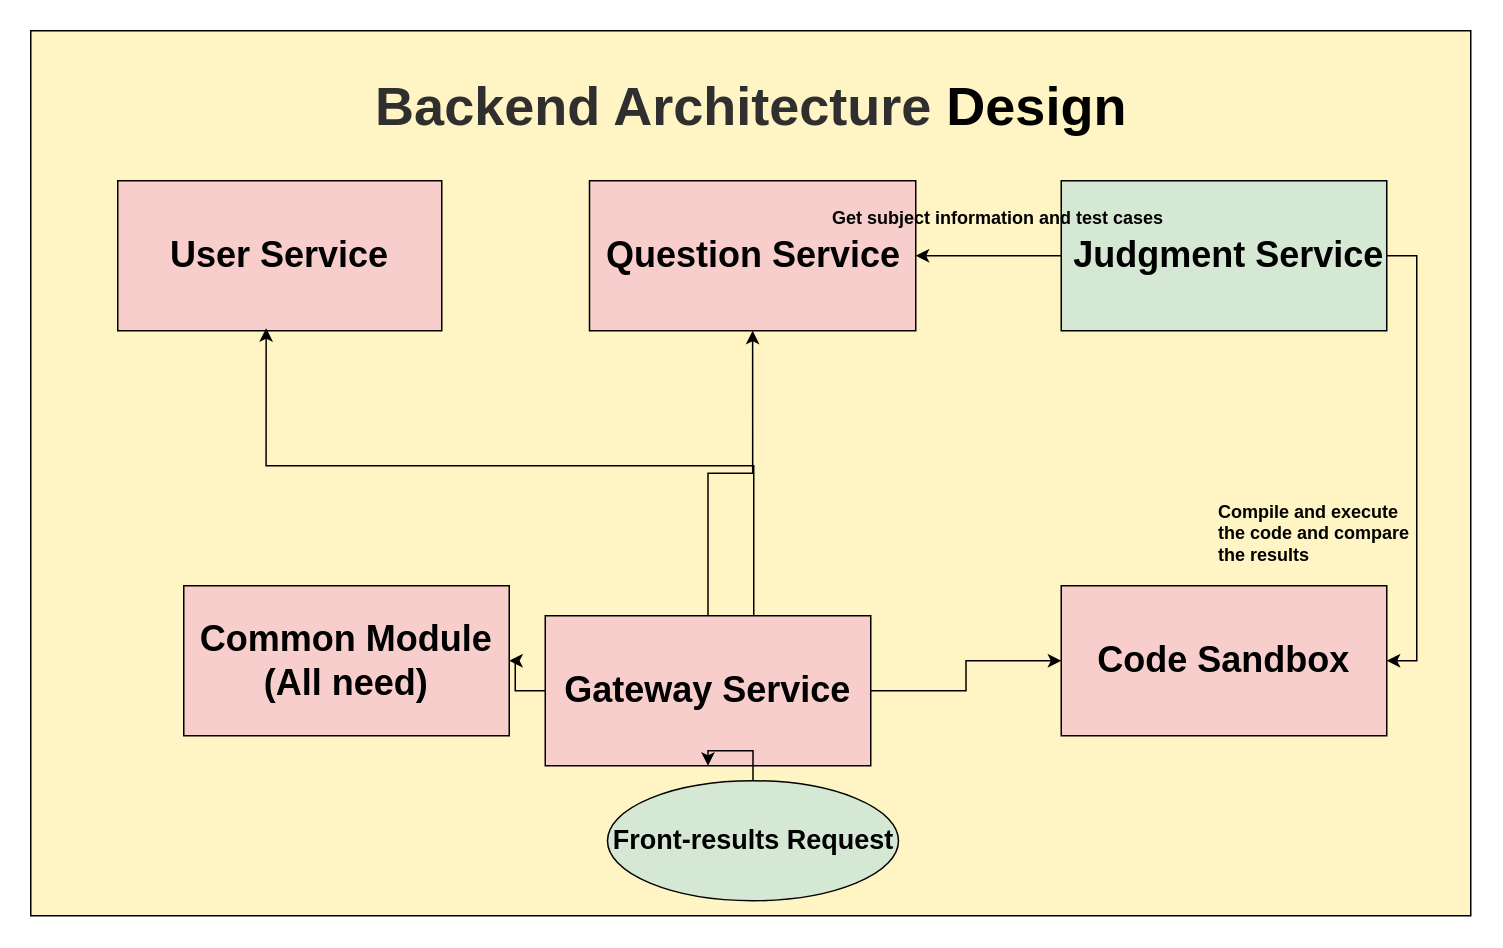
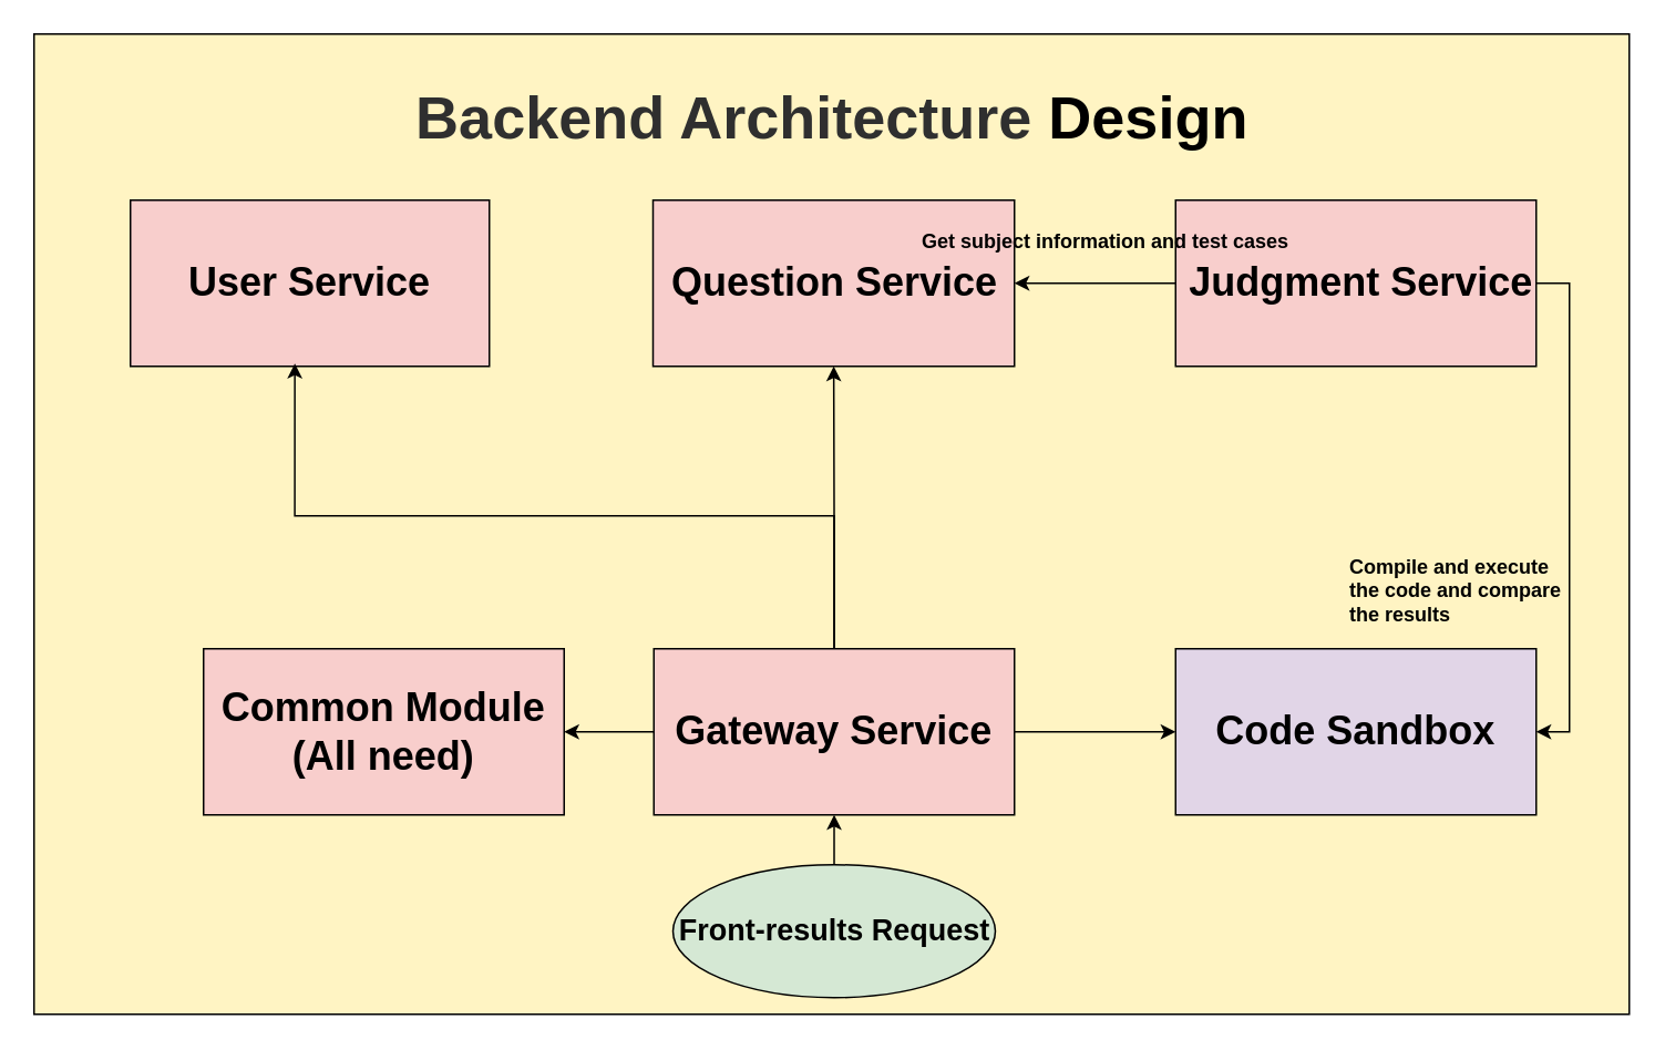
  <mxCell id="0" />
  <mxCell id="1" parent="0" />
  <mxCell id="2" value="" style="rounded=0;whiteSpace=wrap;html=1;fillColor=#FFF4C3;" vertex="1" parent="1"><mxGeometry x="20" y="20" width="960" height="590" as="geometry" /></mxCell>
  <mxCell id="3" value="&lt;font style=&quot;font-size: 36px;&quot;&gt;&lt;b style=&quot;&quot;&gt;&lt;span style=&quot;font-family: Arial; color: rgb(47, 47, 47);&quot;&gt;Backend &lt;/span&gt;&lt;span style=&quot;font-family: Arial; color: rgb(47, 47, 47);&quot;&gt;A&lt;/span&gt;&lt;span style=&quot;font-family: Arial; color: rgb(47, 47, 47);&quot;&gt;r&lt;/span&gt;&lt;span style=&quot;font-family: Arial; color: rgb(47, 47, 47);&quot;&gt;chitecture &lt;/span&gt;&lt;span style=&quot;font-family: Arial;&quot;&gt;D&lt;/span&gt;&lt;span style=&quot;font-family: Arial;&quot;&gt;esign&lt;/span&gt;&lt;/b&gt;&lt;/font&gt;" style="text;html=1;align=center;verticalAlign=middle;resizable=0;points=[];autosize=1;strokeColor=none;fillColor=none;" vertex="1" parent="1"><mxGeometry x="240" y="40" width="520" height="60" as="geometry" /></mxCell>
  <mxCell id="4" value="&lt;font style=&quot;font-size: 24px;&quot;&gt;&lt;b&gt;User Service&lt;/b&gt;&lt;/font&gt;" style="rounded=0;whiteSpace=wrap;html=1;fillColor=#F8CECC;" vertex="1" parent="1"><mxGeometry x="78" y="120" width="216" height="100" as="geometry" /></mxCell>
  <mxCell id="5" value="&lt;font style=&quot;font-size: 24px;&quot;&gt;&lt;b&gt;Question Service&lt;/b&gt;&lt;/font&gt;" style="rounded=0;whiteSpace=wrap;html=1;fillColor=#F8CECC;" vertex="1" parent="1"><mxGeometry x="392.5" y="120" width="217.5" height="100" as="geometry" /></mxCell>
  <mxCell id="6" style="edgeStyle=orthogonalEdgeStyle;rounded=0;orthogonalLoop=1;jettySize=auto;html=1;" edge="1" parent="1" source="8" target="5"><mxGeometry relative="1" as="geometry" /></mxCell>
  <mxCell id="7" style="edgeStyle=orthogonalEdgeStyle;rounded=0;orthogonalLoop=1;jettySize=auto;html=1;entryX=1;entryY=0.5;entryDx=0;entryDy=0;" edge="1" parent="1" source="8" target="9"><mxGeometry relative="1" as="geometry"><Array as="points"><mxPoint x="944" y="170" /><mxPoint x="944" y="440" /></Array></mxGeometry></mxCell>
- <mxCell id="8" value="&lt;b&gt;&lt;font style=&quot;font-size: 24px;&quot;&gt;&amp;nbsp;Judgment Service&lt;/font&gt;&lt;/b&gt;" style="rounded=0;whiteSpace=wrap;html=1;fillColor=#d5e8d4;" vertex="1" parent="1"><mxGeometry x="707" y="120" width="217" height="100" as="geometry" /></mxCell>
- <mxCell id="9" value="&lt;span style=&quot;font-size: 24px;&quot;&gt;&lt;b&gt;Code Sandbox&lt;/b&gt;&lt;/span&gt;" style="rounded=0;whiteSpace=wrap;html=1;fillColor=#F8CECC;" vertex="1" parent="1"><mxGeometry x="707" y="390" width="217" height="100" as="geometry" /></mxCell>
+ <mxCell id="8" value="&lt;b&gt;&lt;font style=&quot;font-size: 24px;&quot;&gt;&amp;nbsp;Judgment Service&lt;/font&gt;&lt;/b&gt;" style="rounded=0;whiteSpace=wrap;html=1;fillColor=#F8CECC;" vertex="1" parent="1"><mxGeometry x="707" y="120" width="217" height="100" as="geometry" /></mxCell>
+ <mxCell id="9" value="&lt;span style=&quot;font-size: 24px;&quot;&gt;&lt;b&gt;Code Sandbox&lt;/b&gt;&lt;/span&gt;" style="rounded=0;whiteSpace=wrap;html=1;fillColor=#e1d5e7;" vertex="1" parent="1"><mxGeometry x="707" y="390" width="217" height="100" as="geometry" /></mxCell>
  <mxCell id="10" value="&lt;span style=&quot;font-size: 24px;&quot;&gt;&lt;b&gt;Common Module&lt;/b&gt;&lt;/span&gt;&lt;div&gt;&lt;span style=&quot;font-size: 24px;&quot;&gt;&lt;b&gt;(All need)&lt;/b&gt;&lt;/span&gt;&lt;/div&gt;" style="rounded=0;whiteSpace=wrap;html=1;fillColor=#F8CECC;" vertex="1" parent="1"><mxGeometry x="122" y="390" width="217" height="100" as="geometry" /></mxCell>
  <mxCell id="11" style="edgeStyle=orthogonalEdgeStyle;rounded=0;orthogonalLoop=1;jettySize=auto;html=1;entryX=0.5;entryY=1;entryDx=0;entryDy=0;" edge="1" parent="1" source="14" target="5"><mxGeometry relative="1" as="geometry" /></mxCell>
  <mxCell id="12" style="edgeStyle=orthogonalEdgeStyle;rounded=0;orthogonalLoop=1;jettySize=auto;html=1;" edge="1" parent="1" source="14" target="10"><mxGeometry relative="1" as="geometry" /></mxCell>
  <mxCell id="13" style="edgeStyle=orthogonalEdgeStyle;rounded=0;orthogonalLoop=1;jettySize=auto;html=1;" edge="1" parent="1" source="14" target="9"><mxGeometry relative="1" as="geometry" /></mxCell>
- <mxCell id="14" value="&lt;b&gt;&lt;font style=&quot;font-size: 24px;&quot;&gt;Gateway Service&lt;/font&gt;&lt;/b&gt;" style="rounded=0;whiteSpace=wrap;html=1;fillColor=#F8CECC;" vertex="1" parent="1"><mxGeometry x="363" y="410" width="217" height="100" as="geometry" /></mxCell>
+ <mxCell id="14" value="&lt;b&gt;&lt;font style=&quot;font-size: 24px;&quot;&gt;Gateway Service&lt;/font&gt;&lt;/b&gt;" style="rounded=0;whiteSpace=wrap;html=1;fillColor=#F8CECC;" vertex="1" parent="1"><mxGeometry x="393" y="390" width="217" height="100" as="geometry" /></mxCell>
  <mxCell id="15" style="edgeStyle=orthogonalEdgeStyle;rounded=0;orthogonalLoop=1;jettySize=auto;html=1;" edge="1" parent="1" source="16" target="14"><mxGeometry relative="1" as="geometry" /></mxCell>
  <mxCell id="16" value="&lt;b&gt;&lt;font style=&quot;font-size: 18px;&quot;&gt;Front-results Request&lt;/font&gt;&lt;/b&gt;" style="ellipse;whiteSpace=wrap;html=1;fillColor=#D5E8D4;" vertex="1" parent="1"><mxGeometry x="404.5" y="520" width="194" height="80" as="geometry" /></mxCell>
  <mxCell id="17" style="edgeStyle=orthogonalEdgeStyle;rounded=0;orthogonalLoop=1;jettySize=auto;html=1;entryX=0.458;entryY=0.983;entryDx=0;entryDy=0;entryPerimeter=0;" edge="1" parent="1" source="14" target="4"><mxGeometry relative="1" as="geometry"><Array as="points"><mxPoint x="502" y="310" /><mxPoint x="177" y="310" /></Array></mxGeometry></mxCell>
  <mxCell id="18" value="&lt;b&gt;Get subject information and test cases&lt;/b&gt;" style="text;html=1;align=center;verticalAlign=middle;whiteSpace=wrap;rounded=0;" vertex="1" parent="1"><mxGeometry x="550" y="130" width="230" height="30" as="geometry" /></mxCell>
  <mxCell id="19" value="&lt;b&gt;Compile and execute the code and compare the results&lt;/b&gt;" style="text;html=1;align=left;verticalAlign=middle;whiteSpace=wrap;rounded=0;" vertex="1" parent="1"><mxGeometry x="810" y="340" width="130" height="30" as="geometry" /></mxCell>
